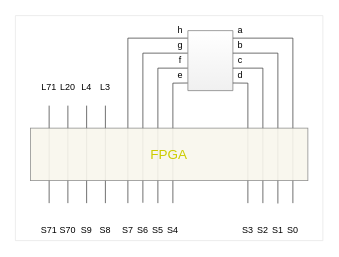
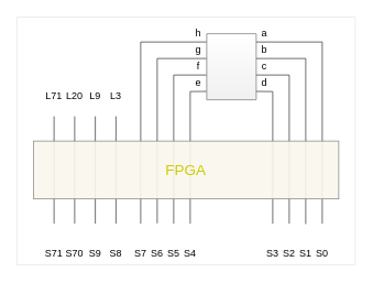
  <mxCell id="0" />
  <mxCell id="1" value="边界" parent="0" />
  <mxCell id="2" style="vsdxID=49;fillColor=none;gradientColor=none;shape=stencil(nZBLDoAgDERP0z3SIyjew0SURgSD+Lu9kMZoXLhwN9O+tukAlrNpJg1SzDH4QW/URgNYgZTkjA4UkwJUgGXng+6DX1zLfmoymdXo17xh5zmRJ6Q42BWCfc2oJfdAr+Yv+AP9Cb7OJ3H/2JG1HNGz/84klThPVCc=);strokeColor=#E6E6E6;points=[];labelBackgroundColor=none;rounded=0;html=1;whiteSpace=wrap;" parent="1" vertex="1"><mxGeometry x="20" y="20" width="410" height="300" as="geometry" /></mxCell>
  <mxCell id="3" parent="0" />
  <mxCell id="4" style="vsdxID=17;edgeStyle=none;startArrow=none;endArrow=none;startSize=5;endSize=5;strokeColor=#404040;spacingTop=-1;spacingBottom=-1;spacingLeft=-1;spacingRight=-1;verticalAlign=middle;html=1;labelBackgroundColor=#ffffff;rounded=0;" parent="3" edge="1"><mxGeometry relative="1" as="geometry"><mxPoint as="offset" /><Array as="points" /><mxPoint x="170" y="50" as="sourcePoint" /><mxPoint x="250" y="50" as="targetPoint" /></mxGeometry></mxCell>
  <mxCell id="5" style="vsdxID=19;edgeStyle=none;startArrow=none;endArrow=none;startSize=5;endSize=5;strokeColor=#404040;spacingTop=-1;spacingBottom=-1;spacingLeft=-1;spacingRight=-1;verticalAlign=middle;html=1;labelBackgroundColor=#ffffff;rounded=0;" parent="3" edge="1"><mxGeometry relative="1" as="geometry"><mxPoint as="offset" /><Array as="points" /><mxPoint x="190" y="70" as="sourcePoint" /><mxPoint x="250" y="70" as="targetPoint" /></mxGeometry></mxCell>
  <mxCell id="6" style="vsdxID=21;edgeStyle=none;startArrow=none;endArrow=none;startSize=5;endSize=5;strokeColor=#404040;spacingTop=-1;spacingBottom=-1;spacingLeft=-1;spacingRight=-1;verticalAlign=middle;html=1;labelBackgroundColor=#ffffff;rounded=0;" parent="3" edge="1"><mxGeometry relative="1" as="geometry"><mxPoint as="offset" /><Array as="points" /><mxPoint x="210" y="90" as="sourcePoint" /><mxPoint x="250" y="90" as="targetPoint" /></mxGeometry></mxCell>
  <mxCell id="7" style="vsdxID=23;edgeStyle=none;startArrow=none;endArrow=none;startSize=5;endSize=5;strokeColor=#404040;spacingTop=-1;spacingBottom=-1;spacingLeft=-1;spacingRight=-1;verticalAlign=middle;html=1;labelBackgroundColor=#ffffff;rounded=0;" parent="3" edge="1"><mxGeometry relative="1" as="geometry"><mxPoint as="offset" /><Array as="points" /><mxPoint x="230" y="110" as="sourcePoint" /><mxPoint x="250" y="109.84" as="targetPoint" /></mxGeometry></mxCell>
  <mxCell id="8" value="&lt;div style=&quot;font-size: 1px&quot;&gt;&lt;/div&gt;" style="verticalAlign=middle;align=center;vsdxID=15;fillColor=#f0f0f0;gradientColor=#ffffff;gradientDirection=north;shape=stencil(nZBLDoAgDERP0z3SIyjew0SURgSD+Lu9kMZoXLhwN9O+tukAlrNpJg1SzDH4QW/URgNYgZTkjA4UkwJUgGXng+6DX1zLfmoymdXo17xh5zmRJ6Q42BWCfc2oJfdAr+Yv+AP9Cb7OJ3H/2JG1HNGz/84klThPVCc=);strokeColor=#7f7f7f;spacingTop=-1;spacingBottom=-1;spacingLeft=-1;spacingRight=-1;points=[[1,0.5,0],[0.5,0.5,0],[0.5,0,0]];labelBackgroundColor=none;rounded=0;html=1;whiteSpace=wrap;" parent="3" vertex="1"><mxGeometry x="250" y="40" width="60" height="80" as="geometry" /></mxCell>
  <mxCell id="9" style="vsdxID=51;edgeStyle=none;startArrow=none;endArrow=none;startSize=5;endSize=5;strokeColor=#404040;spacingTop=-1;spacingBottom=-1;spacingLeft=-1;spacingRight=-1;verticalAlign=middle;html=1;labelBackgroundColor=#ffffff;rounded=0;entryX=0.943;entryY=0.002;entryDx=0;entryDy=0;entryPerimeter=0;" parent="3" edge="1"><mxGeometry relative="1" as="geometry"><Array as="points" /><mxPoint x="390" y="50" as="sourcePoint" /><mxPoint x="390" y="170" as="targetPoint" /></mxGeometry></mxCell>
  <mxCell id="10" style="vsdxID=54;edgeStyle=none;startArrow=none;endArrow=none;startSize=5;endSize=5;strokeColor=#404040;spacingTop=-1;spacingBottom=-1;spacingLeft=-1;spacingRight=-1;verticalAlign=middle;html=1;labelBackgroundColor=#ffffff;rounded=0;entryX=0.08;entryY=0.002;entryDx=0;entryDy=0;entryPerimeter=0;" parent="3" edge="1"><mxGeometry relative="1" as="geometry"><Array as="points" /><mxPoint x="170" y="50" as="sourcePoint" /><mxPoint x="170" y="170" as="targetPoint" /></mxGeometry></mxCell>
  <mxCell id="11" style="vsdxID=55;edgeStyle=none;startArrow=none;endArrow=none;startSize=5;endSize=5;strokeColor=#404040;spacingTop=-1;spacingBottom=-1;spacingLeft=-1;spacingRight=-1;verticalAlign=middle;html=1;labelBackgroundColor=#ffffff;rounded=0;entryX=0.157;entryY=0.004;entryDx=0;entryDy=0;entryPerimeter=0;" parent="3" edge="1"><mxGeometry relative="1" as="geometry"><Array as="points" /><mxPoint x="190" y="70" as="sourcePoint" /><mxPoint x="190" y="170" as="targetPoint" /></mxGeometry></mxCell>
  <mxCell id="12" style="vsdxID=56;edgeStyle=none;startArrow=none;endArrow=none;startSize=5;endSize=5;strokeColor=#404040;spacingTop=-1;spacingBottom=-1;spacingLeft=-1;spacingRight=-1;verticalAlign=middle;html=1;labelBackgroundColor=#ffffff;rounded=0;entryX=0.233;entryY=-0.004;entryDx=0;entryDy=0;entryPerimeter=0;" parent="3" edge="1"><mxGeometry relative="1" as="geometry"><Array as="points" /><mxPoint x="210" y="90" as="sourcePoint" /><mxPoint x="210" y="170" as="targetPoint" /></mxGeometry></mxCell>
  <mxCell id="13" style="vsdxID=57;edgeStyle=none;startArrow=none;endArrow=none;startSize=5;endSize=5;strokeColor=#404040;spacingTop=-1;spacingBottom=-1;spacingLeft=-1;spacingRight=-1;verticalAlign=middle;html=1;labelBackgroundColor=#ffffff;rounded=0;entryX=0.311;entryY=-0.006;entryDx=0;entryDy=0;entryPerimeter=0;" parent="3" edge="1"><mxGeometry relative="1" as="geometry"><Array as="points" /><mxPoint x="230" y="110" as="sourcePoint" /><mxPoint x="230" y="170" as="targetPoint" /></mxGeometry></mxCell>
  <mxCell id="14" style="vsdxID=58;edgeStyle=none;startArrow=none;endArrow=none;startSize=5;endSize=5;strokeColor=#404040;spacingTop=-1;spacingBottom=-1;spacingLeft=-1;spacingRight=-1;verticalAlign=middle;html=1;labelBackgroundColor=#ffffff;rounded=0;entryX=0.834;entryY=-0.001;entryDx=0;entryDy=0;entryPerimeter=0;" parent="3" edge="1"><mxGeometry relative="1" as="geometry"><Array as="points" /><mxPoint x="350" y="90" as="sourcePoint" /><mxPoint x="350" y="170" as="targetPoint" /></mxGeometry></mxCell>
  <mxCell id="15" style="vsdxID=59;edgeStyle=none;startArrow=none;endArrow=none;startSize=5;endSize=5;strokeColor=#404040;spacingTop=-1;spacingBottom=-1;spacingLeft=-1;spacingRight=-1;verticalAlign=middle;html=1;labelBackgroundColor=#ffffff;rounded=0;entryX=0.694;entryY=-0.003;entryDx=0;entryDy=0;entryPerimeter=0;" parent="3" edge="1"><mxGeometry relative="1" as="geometry"><Array as="points" /><mxPoint x="330" y="110" as="sourcePoint" /><mxPoint x="330" y="170" as="targetPoint" /></mxGeometry></mxCell>
  <mxCell id="16" style="vsdxID=60;edgeStyle=none;startArrow=none;endArrow=none;startSize=5;endSize=5;strokeColor=#404040;spacingTop=-1;spacingBottom=-1;spacingLeft=-1;spacingRight=-1;verticalAlign=middle;html=1;labelBackgroundColor=#ffffff;rounded=0;entryX=0.889;entryY=-0.001;entryDx=0;entryDy=0;entryPerimeter=0;" parent="3" edge="1"><mxGeometry relative="1" as="geometry"><Array as="points" /><mxPoint x="370" y="70" as="sourcePoint" /><mxPoint x="370" y="170" as="targetPoint" /></mxGeometry></mxCell>
  <mxCell id="17" style="vsdxID=31;edgeStyle=none;startArrow=none;endArrow=none;startSize=5;endSize=5;strokeColor=#404040;spacingTop=-1;spacingBottom=-1;spacingLeft=-1;spacingRight=-1;verticalAlign=middle;html=1;labelBackgroundColor=#ffffff;rounded=0;" parent="3" edge="1"><mxGeometry relative="1" as="geometry"><mxPoint as="offset" /><Array as="points" /><mxPoint x="310" y="50" as="sourcePoint" /><mxPoint x="390" y="50" as="targetPoint" /></mxGeometry></mxCell>
  <mxCell id="18" style="vsdxID=33;edgeStyle=none;startArrow=none;endArrow=none;startSize=5;endSize=5;strokeColor=#404040;spacingTop=-1;spacingBottom=-1;spacingLeft=-1;spacingRight=-1;verticalAlign=middle;html=1;labelBackgroundColor=#ffffff;rounded=0;" parent="3" edge="1"><mxGeometry relative="1" as="geometry"><mxPoint as="offset" /><Array as="points" /><mxPoint x="310" y="70" as="sourcePoint" /><mxPoint x="370" y="70" as="targetPoint" /></mxGeometry></mxCell>
  <mxCell id="19" style="vsdxID=35;edgeStyle=none;startArrow=none;endArrow=none;startSize=5;endSize=5;strokeColor=#404040;spacingTop=-1;spacingBottom=-1;spacingLeft=-1;spacingRight=-1;verticalAlign=middle;html=1;labelBackgroundColor=#ffffff;rounded=0;" parent="3" edge="1"><mxGeometry relative="1" as="geometry"><mxPoint as="offset" /><Array as="points" /><mxPoint x="310" y="90" as="sourcePoint" /><mxPoint x="350" y="90" as="targetPoint" /></mxGeometry></mxCell>
  <mxCell id="20" style="vsdxID=37;edgeStyle=none;startArrow=none;endArrow=none;startSize=5;endSize=5;strokeColor=#404040;spacingTop=-1;spacingBottom=-1;spacingLeft=-1;spacingRight=-1;verticalAlign=middle;html=1;labelBackgroundColor=#ffffff;rounded=0;" parent="3" edge="1"><mxGeometry relative="1" as="geometry"><mxPoint as="offset" /><Array as="points" /><mxPoint x="310" y="109.84" as="sourcePoint" /><mxPoint x="330" y="110" as="targetPoint" /></mxGeometry></mxCell>
  <mxCell id="21" style="vsdxID=51;edgeStyle=none;startArrow=none;endArrow=none;startSize=5;endSize=5;strokeColor=#404040;spacingTop=-1;spacingBottom=-1;spacingLeft=-1;spacingRight=-1;verticalAlign=middle;html=1;labelBackgroundColor=#ffffff;rounded=0;" parent="3" edge="1"><mxGeometry relative="1" as="geometry"><Array as="points" /><mxPoint x="390" y="240" as="sourcePoint" /><mxPoint x="390" y="270" as="targetPoint" /></mxGeometry></mxCell>
  <mxCell id="22" style="vsdxID=54;edgeStyle=none;startArrow=none;endArrow=none;startSize=5;endSize=5;strokeColor=#404040;spacingTop=-1;spacingBottom=-1;spacingLeft=-1;spacingRight=-1;verticalAlign=middle;html=1;labelBackgroundColor=#ffffff;rounded=0;" parent="3" edge="1"><mxGeometry relative="1" as="geometry"><Array as="points" /><mxPoint x="170" y="240" as="sourcePoint" /><mxPoint x="170" y="270" as="targetPoint" /></mxGeometry></mxCell>
  <mxCell id="23" style="vsdxID=55;edgeStyle=none;startArrow=none;endArrow=none;startSize=5;endSize=5;strokeColor=#404040;spacingTop=-1;spacingBottom=-1;spacingLeft=-1;spacingRight=-1;verticalAlign=middle;html=1;labelBackgroundColor=#ffffff;rounded=0;" parent="3" edge="1"><mxGeometry relative="1" as="geometry"><Array as="points" /><mxPoint x="190" y="240" as="sourcePoint" /><mxPoint x="190" y="269.5" as="targetPoint" /></mxGeometry></mxCell>
  <mxCell id="24" style="vsdxID=56;edgeStyle=none;startArrow=none;endArrow=none;startSize=5;endSize=5;strokeColor=#404040;spacingTop=-1;spacingBottom=-1;spacingLeft=-1;spacingRight=-1;verticalAlign=middle;html=1;labelBackgroundColor=#ffffff;rounded=0;" parent="3" edge="1"><mxGeometry relative="1" as="geometry"><Array as="points" /><mxPoint x="210" y="240" as="sourcePoint" /><mxPoint x="210" y="270" as="targetPoint" /></mxGeometry></mxCell>
  <mxCell id="25" style="vsdxID=57;edgeStyle=none;startArrow=none;endArrow=none;startSize=5;endSize=5;strokeColor=#404040;spacingTop=-1;spacingBottom=-1;spacingLeft=-1;spacingRight=-1;verticalAlign=middle;html=1;labelBackgroundColor=#ffffff;rounded=0;" parent="3" edge="1"><mxGeometry relative="1" as="geometry"><Array as="points" /><mxPoint x="230" y="240" as="sourcePoint" /><mxPoint x="230" y="270" as="targetPoint" /></mxGeometry></mxCell>
  <mxCell id="26" style="vsdxID=58;edgeStyle=none;startArrow=none;endArrow=none;startSize=5;endSize=5;strokeColor=#404040;spacingTop=-1;spacingBottom=-1;spacingLeft=-1;spacingRight=-1;verticalAlign=middle;html=1;labelBackgroundColor=#ffffff;rounded=0;" parent="3" edge="1"><mxGeometry relative="1" as="geometry"><Array as="points" /><mxPoint x="350" y="240" as="sourcePoint" /><mxPoint x="350" y="270" as="targetPoint" /></mxGeometry></mxCell>
  <mxCell id="27" style="vsdxID=59;edgeStyle=none;startArrow=none;endArrow=none;startSize=5;endSize=5;strokeColor=#404040;spacingTop=-1;spacingBottom=-1;spacingLeft=-1;spacingRight=-1;verticalAlign=middle;html=1;labelBackgroundColor=#ffffff;rounded=0;" parent="3" edge="1"><mxGeometry relative="1" as="geometry"><Array as="points" /><mxPoint x="330" y="240" as="sourcePoint" /><mxPoint x="330" y="270" as="targetPoint" /></mxGeometry></mxCell>
  <mxCell id="28" style="vsdxID=60;edgeStyle=none;startArrow=none;endArrow=none;startSize=5;endSize=5;strokeColor=#404040;spacingTop=-1;spacingBottom=-1;spacingLeft=-1;spacingRight=-1;verticalAlign=middle;html=1;labelBackgroundColor=#ffffff;rounded=0;" parent="3" edge="1"><mxGeometry relative="1" as="geometry"><Array as="points" /><mxPoint x="370" y="240" as="sourcePoint" /><mxPoint x="370" y="270.5" as="targetPoint" /></mxGeometry></mxCell>
  <mxCell id="29" style="vsdxID=51;edgeStyle=none;startArrow=none;endArrow=none;startSize=5;endSize=5;strokeColor=#404040;spacingTop=-1;spacingBottom=-1;spacingLeft=-1;spacingRight=-1;verticalAlign=middle;html=1;labelBackgroundColor=#ffffff;rounded=0;" parent="3" edge="1"><mxGeometry relative="1" as="geometry"><Array as="points" /><mxPoint x="140" y="240" as="sourcePoint" /><mxPoint x="140" y="270" as="targetPoint" /></mxGeometry></mxCell>
  <mxCell id="30" style="vsdxID=58;edgeStyle=none;startArrow=none;endArrow=none;startSize=5;endSize=5;strokeColor=#404040;spacingTop=-1;spacingBottom=-1;spacingLeft=-1;spacingRight=-1;verticalAlign=middle;html=1;labelBackgroundColor=#ffffff;rounded=0;" parent="3" edge="1"><mxGeometry relative="1" as="geometry"><Array as="points" /><mxPoint x="90" y="240" as="sourcePoint" /><mxPoint x="90" y="270" as="targetPoint" /></mxGeometry></mxCell>
  <mxCell id="31" style="vsdxID=59;edgeStyle=none;startArrow=none;endArrow=none;startSize=5;endSize=5;strokeColor=#404040;spacingTop=-1;spacingBottom=-1;spacingLeft=-1;spacingRight=-1;verticalAlign=middle;html=1;labelBackgroundColor=#ffffff;rounded=0;" parent="3" edge="1"><mxGeometry relative="1" as="geometry"><Array as="points" /><mxPoint x="65" y="240" as="sourcePoint" /><mxPoint x="65" y="270" as="targetPoint" /></mxGeometry></mxCell>
  <mxCell id="32" style="vsdxID=60;edgeStyle=none;startArrow=none;endArrow=none;startSize=5;endSize=5;strokeColor=#404040;spacingTop=-1;spacingBottom=-1;spacingLeft=-1;spacingRight=-1;verticalAlign=middle;html=1;labelBackgroundColor=#ffffff;rounded=0;" parent="3" edge="1"><mxGeometry relative="1" as="geometry"><Array as="points" /><mxPoint x="115" y="240" as="sourcePoint" /><mxPoint x="115" y="270" as="targetPoint" /></mxGeometry></mxCell>
  <mxCell id="33" style="vsdxID=51;edgeStyle=none;startArrow=none;endArrow=none;startSize=5;endSize=5;strokeColor=#404040;spacingTop=-1;spacingBottom=-1;spacingLeft=-1;spacingRight=-1;verticalAlign=middle;html=1;labelBackgroundColor=#ffffff;rounded=0;" parent="3" edge="1"><mxGeometry relative="1" as="geometry"><Array as="points" /><mxPoint x="390" y="170" as="sourcePoint" /><mxPoint x="390" y="240" as="targetPoint" /></mxGeometry></mxCell>
  <mxCell id="34" style="vsdxID=54;edgeStyle=none;startArrow=none;endArrow=none;startSize=5;endSize=5;strokeColor=#404040;spacingTop=-1;spacingBottom=-1;spacingLeft=-1;spacingRight=-1;verticalAlign=middle;html=1;labelBackgroundColor=#ffffff;rounded=0;" parent="3" edge="1"><mxGeometry relative="1" as="geometry"><Array as="points" /><mxPoint x="170" y="170" as="sourcePoint" /><mxPoint x="170" y="240" as="targetPoint" /></mxGeometry></mxCell>
  <mxCell id="35" style="vsdxID=55;edgeStyle=none;startArrow=none;endArrow=none;startSize=5;endSize=5;strokeColor=#404040;spacingTop=-1;spacingBottom=-1;spacingLeft=-1;spacingRight=-1;verticalAlign=middle;html=1;labelBackgroundColor=#ffffff;rounded=0;" parent="3" edge="1"><mxGeometry relative="1" as="geometry"><Array as="points" /><mxPoint x="190" y="170" as="sourcePoint" /><mxPoint x="190" y="240" as="targetPoint" /></mxGeometry></mxCell>
  <mxCell id="36" style="vsdxID=56;edgeStyle=none;startArrow=none;endArrow=none;startSize=5;endSize=5;strokeColor=#404040;spacingTop=-1;spacingBottom=-1;spacingLeft=-1;spacingRight=-1;verticalAlign=middle;html=1;labelBackgroundColor=#ffffff;rounded=0;" parent="3" edge="1"><mxGeometry relative="1" as="geometry"><Array as="points" /><mxPoint x="210" y="170" as="sourcePoint" /><mxPoint x="210" y="240" as="targetPoint" /></mxGeometry></mxCell>
  <mxCell id="37" style="vsdxID=57;edgeStyle=none;startArrow=none;endArrow=none;startSize=5;endSize=5;strokeColor=#404040;spacingTop=-1;spacingBottom=-1;spacingLeft=-1;spacingRight=-1;verticalAlign=middle;html=1;labelBackgroundColor=#ffffff;rounded=0;" parent="3" edge="1"><mxGeometry relative="1" as="geometry"><Array as="points" /><mxPoint x="230" y="170" as="sourcePoint" /><mxPoint x="230" y="240" as="targetPoint" /></mxGeometry></mxCell>
  <mxCell id="38" style="vsdxID=58;edgeStyle=none;startArrow=none;endArrow=none;startSize=5;endSize=5;strokeColor=#404040;spacingTop=-1;spacingBottom=-1;spacingLeft=-1;spacingRight=-1;verticalAlign=middle;html=1;labelBackgroundColor=#ffffff;rounded=0;" parent="3" edge="1"><mxGeometry relative="1" as="geometry"><Array as="points" /><mxPoint x="350" y="170" as="sourcePoint" /><mxPoint x="350" y="240" as="targetPoint" /></mxGeometry></mxCell>
  <mxCell id="39" style="vsdxID=59;edgeStyle=none;startArrow=none;endArrow=none;startSize=5;endSize=5;strokeColor=#404040;spacingTop=-1;spacingBottom=-1;spacingLeft=-1;spacingRight=-1;verticalAlign=middle;html=1;labelBackgroundColor=#ffffff;rounded=0;" parent="3" edge="1"><mxGeometry relative="1" as="geometry"><Array as="points" /><mxPoint x="330" y="170" as="sourcePoint" /><mxPoint x="330" y="240" as="targetPoint" /></mxGeometry></mxCell>
  <mxCell id="40" style="vsdxID=60;edgeStyle=none;startArrow=none;endArrow=none;startSize=5;endSize=5;strokeColor=#404040;spacingTop=-1;spacingBottom=-1;spacingLeft=-1;spacingRight=-1;verticalAlign=middle;html=1;labelBackgroundColor=#ffffff;rounded=0;" parent="3" edge="1"><mxGeometry relative="1" as="geometry"><Array as="points" /><mxPoint x="370" y="170" as="sourcePoint" /><mxPoint x="370" y="240" as="targetPoint" /></mxGeometry></mxCell>
  <mxCell id="41" style="vsdxID=51;edgeStyle=none;startArrow=none;endArrow=none;startSize=5;endSize=5;strokeColor=#404040;spacingTop=-1;spacingBottom=-1;spacingLeft=-1;spacingRight=-1;verticalAlign=middle;html=1;labelBackgroundColor=#ffffff;rounded=0;" parent="3" edge="1"><mxGeometry relative="1" as="geometry"><Array as="points" /><mxPoint x="140" y="140" as="sourcePoint" /><mxPoint x="140" y="170" as="targetPoint" /></mxGeometry></mxCell>
  <mxCell id="42" style="vsdxID=58;edgeStyle=none;startArrow=none;endArrow=none;startSize=5;endSize=5;strokeColor=#404040;spacingTop=-1;spacingBottom=-1;spacingLeft=-1;spacingRight=-1;verticalAlign=middle;html=1;labelBackgroundColor=#ffffff;rounded=0;" parent="3" edge="1"><mxGeometry relative="1" as="geometry"><Array as="points" /><mxPoint x="90" y="140" as="sourcePoint" /><mxPoint x="90" y="170" as="targetPoint" /></mxGeometry></mxCell>
  <mxCell id="43" style="vsdxID=59;edgeStyle=none;startArrow=none;endArrow=none;startSize=5;endSize=5;strokeColor=#404040;spacingTop=-1;spacingBottom=-1;spacingLeft=-1;spacingRight=-1;verticalAlign=middle;html=1;labelBackgroundColor=#ffffff;rounded=0;" parent="3" edge="1"><mxGeometry relative="1" as="geometry"><Array as="points" /><mxPoint x="65" y="140" as="sourcePoint" /><mxPoint x="65" y="170" as="targetPoint" /></mxGeometry></mxCell>
  <mxCell id="44" style="vsdxID=60;edgeStyle=none;startArrow=none;endArrow=none;startSize=5;endSize=5;strokeColor=#404040;spacingTop=-1;spacingBottom=-1;spacingLeft=-1;spacingRight=-1;verticalAlign=middle;html=1;labelBackgroundColor=#ffffff;rounded=0;" parent="3" edge="1"><mxGeometry relative="1" as="geometry"><Array as="points" /><mxPoint x="115" y="140" as="sourcePoint" /><mxPoint x="115" y="170" as="targetPoint" /></mxGeometry></mxCell>
  <mxCell id="45" style="vsdxID=54;edgeStyle=none;startArrow=none;endArrow=none;startSize=5;endSize=5;strokeColor=#404040;spacingTop=-1;spacingBottom=-1;spacingLeft=-1;spacingRight=-1;verticalAlign=middle;html=1;labelBackgroundColor=#ffffff;rounded=0;" parent="3" edge="1"><mxGeometry relative="1" as="geometry"><Array as="points" /><mxPoint x="65" y="170" as="sourcePoint" /><mxPoint x="65" y="240" as="targetPoint" /></mxGeometry></mxCell>
  <mxCell id="46" style="vsdxID=55;edgeStyle=none;startArrow=none;endArrow=none;startSize=5;endSize=5;strokeColor=#404040;spacingTop=-1;spacingBottom=-1;spacingLeft=-1;spacingRight=-1;verticalAlign=middle;html=1;labelBackgroundColor=#ffffff;rounded=0;" parent="3" edge="1"><mxGeometry relative="1" as="geometry"><Array as="points" /><mxPoint x="90" y="170" as="sourcePoint" /><mxPoint x="90" y="240" as="targetPoint" /></mxGeometry></mxCell>
  <mxCell id="47" style="vsdxID=56;edgeStyle=none;startArrow=none;endArrow=none;startSize=5;endSize=5;strokeColor=#404040;spacingTop=-1;spacingBottom=-1;spacingLeft=-1;spacingRight=-1;verticalAlign=middle;html=1;labelBackgroundColor=#ffffff;rounded=0;" parent="3" edge="1"><mxGeometry relative="1" as="geometry"><Array as="points" /><mxPoint x="115" y="170" as="sourcePoint" /><mxPoint x="115" y="240" as="targetPoint" /></mxGeometry></mxCell>
  <mxCell id="48" style="vsdxID=57;edgeStyle=none;startArrow=none;endArrow=none;startSize=5;endSize=5;strokeColor=#404040;spacingTop=-1;spacingBottom=-1;spacingLeft=-1;spacingRight=-1;verticalAlign=middle;html=1;labelBackgroundColor=#ffffff;rounded=0;" parent="3" edge="1"><mxGeometry relative="1" as="geometry"><Array as="points" /><mxPoint x="140" y="170" as="sourcePoint" /><mxPoint x="140" y="240" as="targetPoint" /></mxGeometry></mxCell>
  <mxCell id="49" value="S0" style="text;strokeColor=none;align=center;fillColor=none;html=1;verticalAlign=middle;whiteSpace=wrap;rounded=0;" vertex="1" parent="3"><mxGeometry x="380" y="301" width="20" height="10" as="geometry" /></mxCell>
  <mxCell id="50" value="S1" style="text;strokeColor=none;align=center;fillColor=none;html=1;verticalAlign=middle;whiteSpace=wrap;rounded=0;" vertex="1" parent="3"><mxGeometry x="360" y="301" width="20" height="10" as="geometry" /></mxCell>
  <mxCell id="51" value="S2" style="text;strokeColor=none;align=center;fillColor=none;html=1;verticalAlign=middle;whiteSpace=wrap;rounded=0;" vertex="1" parent="3"><mxGeometry x="340" y="301" width="20" height="10" as="geometry" /></mxCell>
  <mxCell id="52" value="S3" style="text;strokeColor=none;align=center;fillColor=none;html=1;verticalAlign=middle;whiteSpace=wrap;rounded=0;" vertex="1" parent="3"><mxGeometry x="320" y="301" width="20" height="10" as="geometry" /></mxCell>
  <mxCell id="53" value="S4" style="text;strokeColor=none;align=center;fillColor=none;html=1;verticalAlign=middle;whiteSpace=wrap;rounded=0;" vertex="1" parent="3"><mxGeometry x="220" y="301" width="20" height="10" as="geometry" /></mxCell>
  <mxCell id="54" value="S5" style="text;strokeColor=none;align=center;fillColor=none;html=1;verticalAlign=middle;whiteSpace=wrap;rounded=0;" vertex="1" parent="3"><mxGeometry x="200" y="301" width="20" height="10" as="geometry" /></mxCell>
  <mxCell id="55" value="S6" style="text;strokeColor=none;align=center;fillColor=none;html=1;verticalAlign=middle;whiteSpace=wrap;rounded=0;" vertex="1" parent="3"><mxGeometry x="180" y="301" width="20" height="10" as="geometry" /></mxCell>
  <mxCell id="56" value="S7" style="text;strokeColor=none;align=center;fillColor=none;html=1;verticalAlign=middle;whiteSpace=wrap;rounded=0;" vertex="1" parent="3"><mxGeometry x="160" y="301" width="20" height="10" as="geometry" /></mxCell>
  <mxCell id="57" value="a" style="text;strokeColor=none;align=center;fillColor=none;html=1;verticalAlign=middle;whiteSpace=wrap;rounded=0;" vertex="1" parent="3"><mxGeometry x="310" y="30" width="20" height="20" as="geometry" /></mxCell>
  <mxCell id="58" value="b" style="text;strokeColor=none;align=center;fillColor=none;html=1;verticalAlign=middle;whiteSpace=wrap;rounded=0;" vertex="1" parent="3"><mxGeometry x="310" y="50" width="20" height="20" as="geometry" /></mxCell>
  <mxCell id="59" value="c" style="text;strokeColor=none;align=center;fillColor=none;html=1;verticalAlign=middle;whiteSpace=wrap;rounded=0;" vertex="1" parent="3"><mxGeometry x="310" y="70" width="20" height="20" as="geometry" /></mxCell>
  <mxCell id="60" value="d" style="text;strokeColor=none;align=center;fillColor=none;html=1;verticalAlign=middle;whiteSpace=wrap;rounded=0;" vertex="1" parent="3"><mxGeometry x="310" y="90" width="20" height="20" as="geometry" /></mxCell>
  <mxCell id="61" value="e" style="text;strokeColor=none;align=center;fillColor=none;html=1;verticalAlign=middle;whiteSpace=wrap;rounded=0;" vertex="1" parent="3"><mxGeometry x="230" y="90" width="20" height="20" as="geometry" /></mxCell>
  <mxCell id="62" value="f" style="text;strokeColor=none;align=center;fillColor=none;html=1;verticalAlign=middle;whiteSpace=wrap;rounded=0;" vertex="1" parent="3"><mxGeometry x="230" y="70" width="20" height="20" as="geometry" /></mxCell>
  <mxCell id="63" value="g" style="text;strokeColor=none;align=center;fillColor=none;html=1;verticalAlign=middle;whiteSpace=wrap;rounded=0;" vertex="1" parent="3"><mxGeometry x="230" y="50" width="20" height="20" as="geometry" /></mxCell>
  <mxCell id="64" value="h" style="text;strokeColor=none;align=center;fillColor=none;html=1;verticalAlign=middle;whiteSpace=wrap;rounded=0;" vertex="1" parent="3"><mxGeometry x="230" y="30" width="20" height="20" as="geometry" /></mxCell>
  <mxCell id="65" value="S8" style="text;strokeColor=none;align=center;fillColor=none;html=1;verticalAlign=middle;whiteSpace=wrap;rounded=0;" vertex="1" parent="3"><mxGeometry x="130" y="301" width="20" height="10" as="geometry" /></mxCell>
  <mxCell id="66" value="S9" style="text;strokeColor=none;align=center;fillColor=none;html=1;verticalAlign=middle;whiteSpace=wrap;rounded=0;" vertex="1" parent="3"><mxGeometry x="105" y="301" width="20" height="10" as="geometry" /></mxCell>
  <mxCell id="67" value="S70" style="text;strokeColor=none;align=center;fillColor=none;html=1;verticalAlign=middle;whiteSpace=wrap;rounded=0;" vertex="1" parent="3"><mxGeometry x="80" y="301" width="20" height="10" as="geometry" /></mxCell>
  <mxCell id="68" value="S71" style="text;strokeColor=none;align=center;fillColor=none;html=1;verticalAlign=middle;whiteSpace=wrap;rounded=0;" vertex="1" parent="3"><mxGeometry x="55" y="301" width="20" height="10" as="geometry" /></mxCell>
  <mxCell id="69" value="L3" style="text;strokeColor=none;align=center;fillColor=none;html=1;verticalAlign=middle;whiteSpace=wrap;rounded=0;" vertex="1" parent="3"><mxGeometry x="130" y="110" width="20" height="10" as="geometry" /></mxCell>
- <mxCell id="70" value="L4" style="text;strokeColor=none;align=center;fillColor=none;html=1;verticalAlign=middle;whiteSpace=wrap;rounded=0;" vertex="1" parent="3"><mxGeometry x="105" y="110" width="20" height="10" as="geometry" /></mxCell>
+ <mxCell id="70" value="L9" style="text;strokeColor=none;align=center;fillColor=none;html=1;verticalAlign=middle;whiteSpace=wrap;rounded=0;" vertex="1" parent="3"><mxGeometry x="105" y="110" width="20" height="10" as="geometry" /></mxCell>
  <mxCell id="71" value="L20" style="text;strokeColor=none;align=center;fillColor=none;html=1;verticalAlign=middle;whiteSpace=wrap;rounded=0;" vertex="1" parent="3"><mxGeometry x="80" y="110" width="20" height="10" as="geometry" /></mxCell>
  <mxCell id="72" value="L71" style="text;strokeColor=none;align=center;fillColor=none;html=1;verticalAlign=middle;whiteSpace=wrap;rounded=0;" vertex="1" parent="3"><mxGeometry x="55" y="110" width="20" height="10" as="geometry" /></mxCell>
  <mxCell id="73" value="&lt;font style=&quot;font-size: 18px;&quot;&gt;FPGA&lt;/font&gt;" style="rounded=0;whiteSpace=wrap;html=1;fillColor=#f9f7ed;strokeColor=#7F7F7F;gradientDirection=south;fontColor=#CCCC00;opacity=90;" vertex="1" parent="3"><mxGeometry x="40" y="170" width="370" height="70" as="geometry" /></mxCell>
